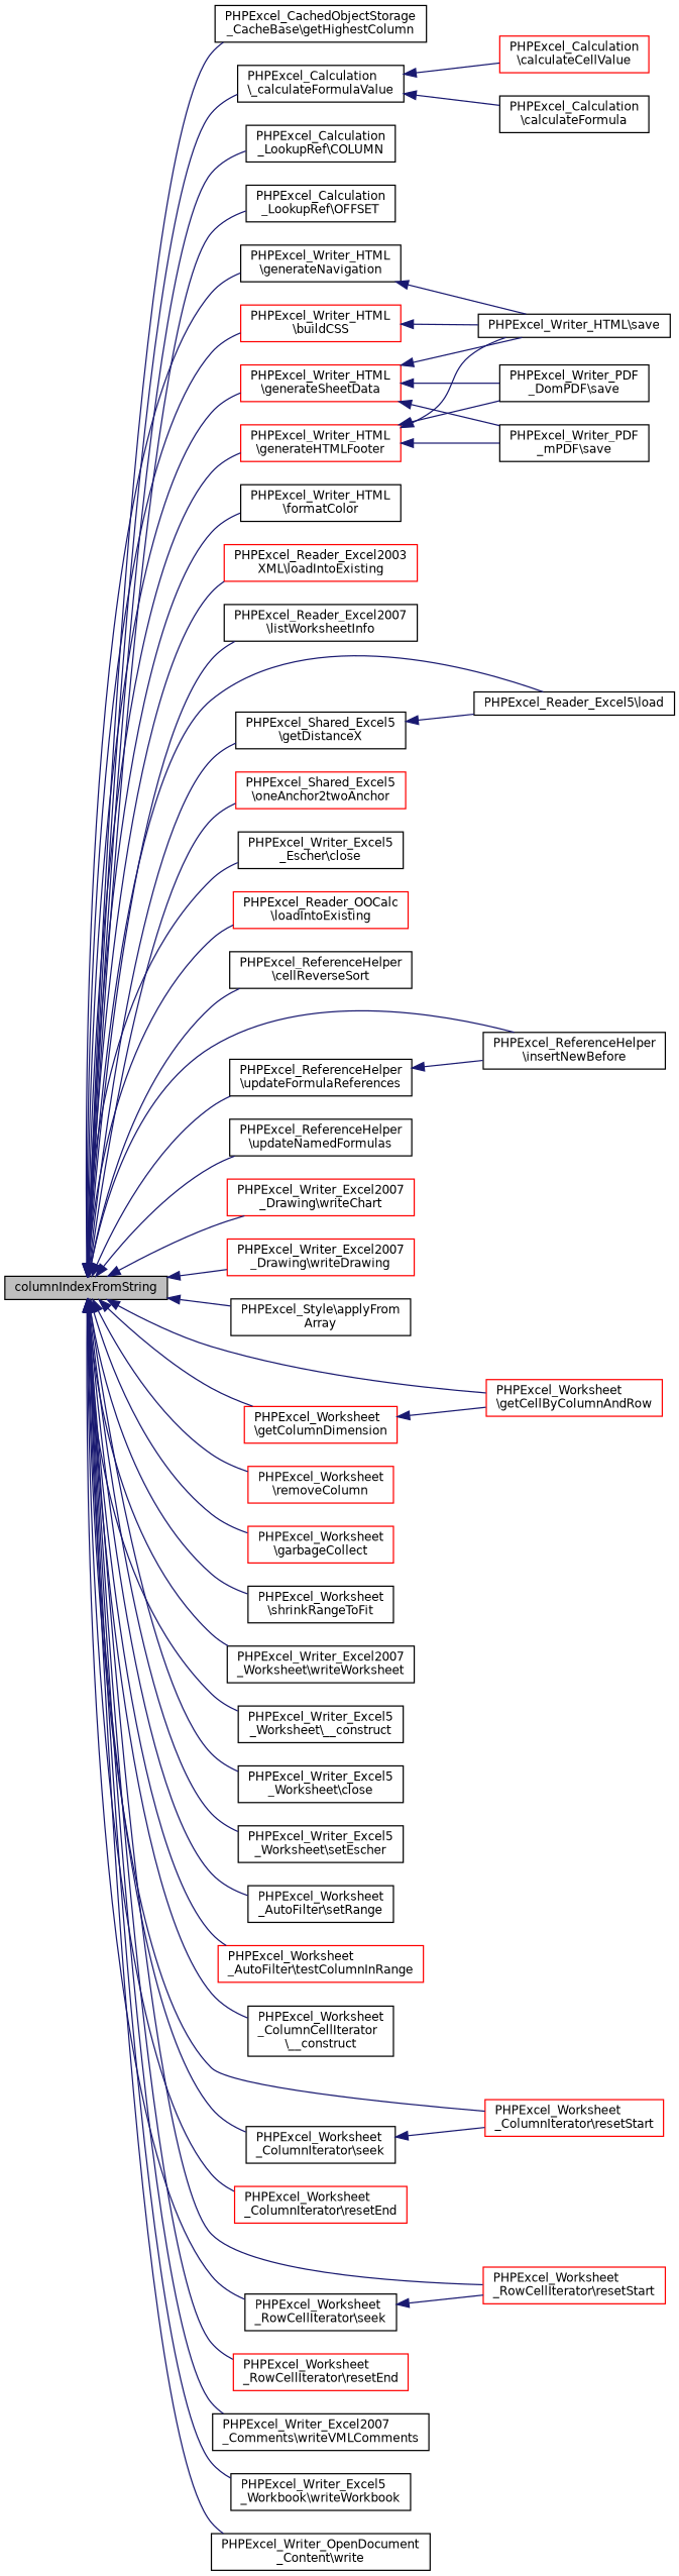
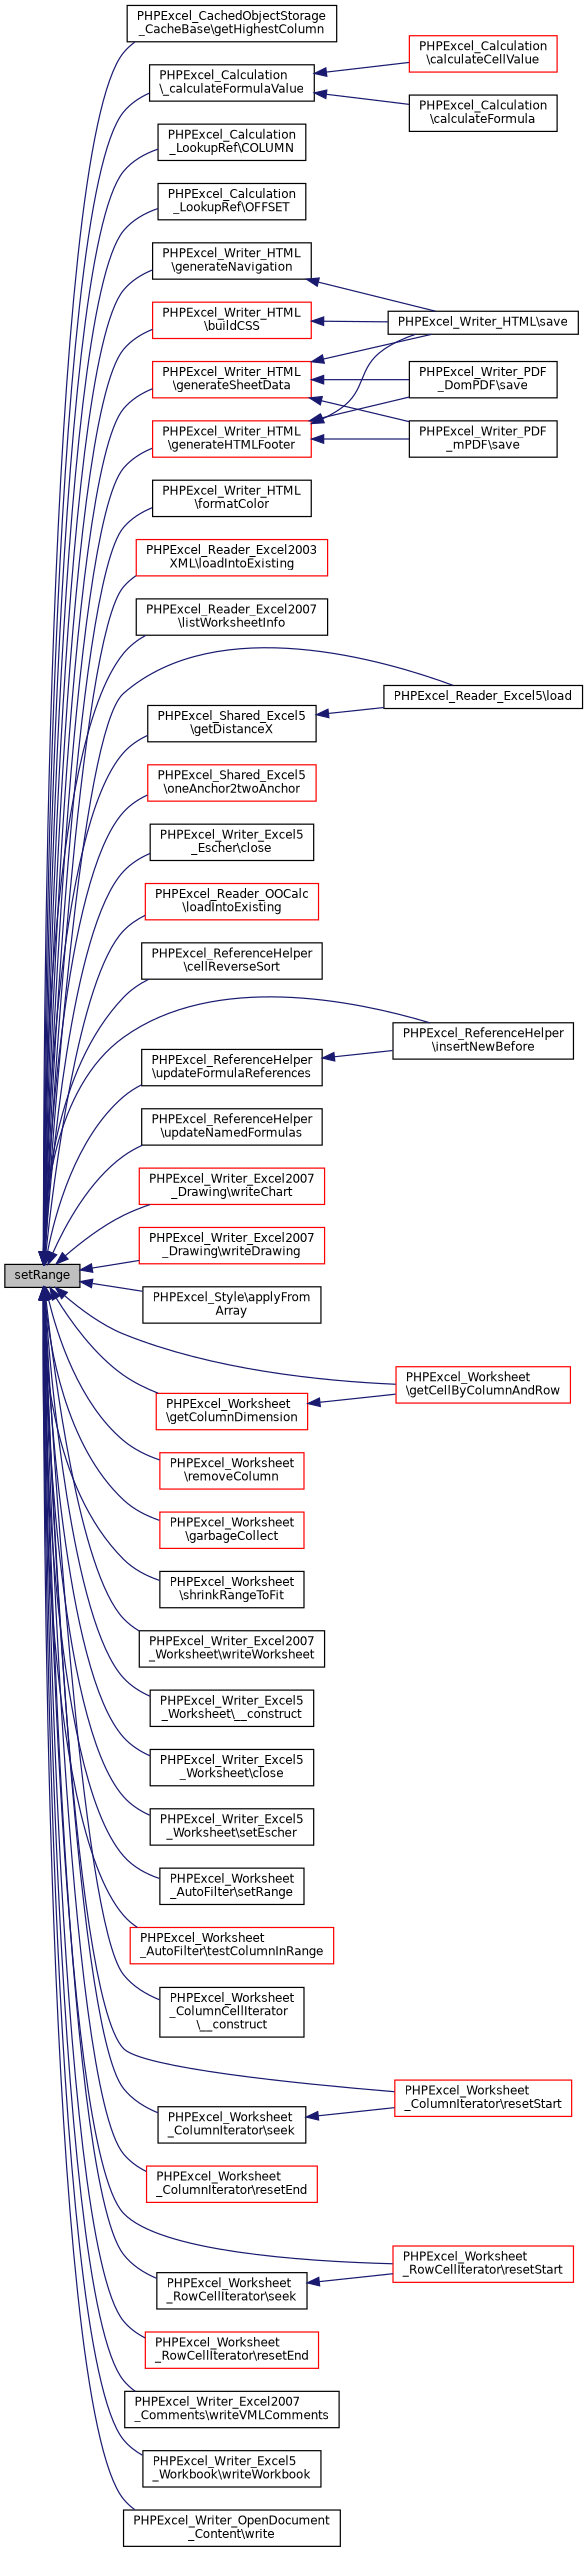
  digraph {
    rankdir=LR
    fontname="DejaVu Sans"
    node [color=black fillcolor=white fontname="DejaVu Sans" fontsize=10 shape=record style=filled]
    edge [color=midnightblue dir=back fontname="DejaVu Sans" fontsize=10 labelfontname=Helvetica labelfontsize=10 style=solid]
-   n1 [fillcolor=grey75 fontcolor=black height=0.2 label=columnIndexFromString width=0.4]
+   n1 [fillcolor=grey75 fontcolor=black height=0.2 label=setRange width=0.4]
    n2 [height=0.2 label="PHPExcel_CachedObjectStorage\l_CacheBase\\getHighestColumn" width=0.4]
    n3 [height=0.2 label="PHPExcel_Calculation\l\\_calculateFormulaValue" width=0.4]
    n4 [height=0.2 label="PHPExcel_Calculation\l_LookupRef\\COLUMN" width=0.4]
    n5 [height=0.2 label="PHPExcel_Calculation\l_LookupRef\\OFFSET" width=0.4]
    n6 [color=red height=0.2 label="PHPExcel_Writer_HTML\l\\generateSheetData" width=0.4]
    n7 [height=0.2 label="PHPExcel_Writer_HTML\l\\generateNavigation" width=0.4]
    n8 [color=red height=0.2 label="PHPExcel_Writer_HTML\l\\buildCSS" width=0.4]
    n9 [color=red height=0.2 label="PHPExcel_Writer_HTML\l\\generateHTMLFooter" width=0.4]
    n10 [height=0.2 label="PHPExcel_Writer_HTML\l\\formatColor" width=0.4]
    n11 [color=red height=0.2 label="PHPExcel_Reader_Excel2003\lXML\\loadIntoExisting" width=0.4]
    n12 [height=0.2 label="PHPExcel_Reader_Excel2007\l\\listWorksheetInfo" width=0.4]
    n13 [height=0.2 label="PHPExcel_Reader_Excel5\\load" width=0.4]
    n14 [height=0.2 label="PHPExcel_Shared_Excel5\l\\getDistanceX" width=0.4]
    n15 [color=red height=0.2 label="PHPExcel_Shared_Excel5\l\\oneAnchor2twoAnchor" width=0.4]
    n16 [height=0.2 label="PHPExcel_Writer_Excel5\l_Escher\\close" width=0.4]
    n17 [color=red height=0.2 label="PHPExcel_Reader_OOCalc\l\\loadIntoExisting" width=0.4]
    n18 [height=0.2 label="PHPExcel_ReferenceHelper\l\\cellReverseSort" width=0.4]
    n19 [height=0.2 label="PHPExcel_ReferenceHelper\l\\insertNewBefore" width=0.4]
    n20 [height=0.2 label="PHPExcel_ReferenceHelper\l\\updateFormulaReferences" width=0.4]
    n21 [height=0.2 label="PHPExcel_ReferenceHelper\l\\updateNamedFormulas" width=0.4]
    n22 [color=red height=0.2 label="PHPExcel_Writer_Excel2007\l_Drawing\\writeChart" width=0.4]
    n23 [color=red height=0.2 label="PHPExcel_Writer_Excel2007\l_Drawing\\writeDrawing" width=0.4]
    n24 [height=0.2 label="PHPExcel_Style\\applyFrom\lArray" width=0.4]
    n25 [color=red height=0.2 label="PHPExcel_Worksheet\l\\getCellByColumnAndRow" width=0.4]
    n26 [color=red height=0.2 label="PHPExcel_Worksheet\l\\getColumnDimension" width=0.4]
    n27 [color=red height=0.2 label="PHPExcel_Worksheet\l\\removeColumn" width=0.4]
    n28 [color=red height=0.2 label="PHPExcel_Worksheet\l\\garbageCollect" width=0.4]
    n29 [height=0.2 label="PHPExcel_Worksheet\l\\shrinkRangeToFit" width=0.4]
    n30 [height=0.2 label="PHPExcel_Writer_Excel2007\l_Worksheet\\writeWorksheet" width=0.4]
    n31 [height=0.2 label="PHPExcel_Writer_Excel5\l_Worksheet\\__construct" width=0.4]
    n32 [height=0.2 label="PHPExcel_Writer_Excel5\l_Worksheet\\close" width=0.4]
    n33 [height=0.2 label="PHPExcel_Writer_Excel5\l_Worksheet\\setEscher" width=0.4]
    n34 [height=0.2 label="PHPExcel_Worksheet\l_AutoFilter\\setRange" width=0.4]
    n35 [color=red height=0.2 label="PHPExcel_Worksheet\l_AutoFilter\\testColumnInRange" width=0.4]
    n36 [height=0.2 label="PHPExcel_Worksheet\l_ColumnCellIterator\l\\__construct" width=0.4]
    n37 [color=red height=0.2 label="PHPExcel_Worksheet\l_ColumnIterator\\resetStart" width=0.4]
    n38 [color=red height=0.2 label="PHPExcel_Worksheet\l_ColumnIterator\\resetEnd" width=0.4]
    n39 [height=0.2 label="PHPExcel_Worksheet\l_ColumnIterator\\seek" width=0.4]
    n40 [color=red height=0.2 label="PHPExcel_Worksheet\l_RowCellIterator\\resetStart" width=0.4]
    n41 [color=red height=0.2 label="PHPExcel_Worksheet\l_RowCellIterator\\resetEnd" width=0.4]
    n42 [height=0.2 label="PHPExcel_Worksheet\l_RowCellIterator\\seek" width=0.4]
    n43 [height=0.2 label="PHPExcel_Writer_Excel2007\l_Comments\\writeVMLComments" width=0.4]
    n44 [height=0.2 label="PHPExcel_Writer_Excel5\l_Workbook\\writeWorkbook" width=0.4]
    n45 [height=0.2 label="PHPExcel_Writer_OpenDocument\l_Content\\write" width=0.4]
    n46 [color=red height=0.2 label="PHPExcel_Calculation\l\\calculateCellValue" width=0.4]
    n47 [height=0.2 label="PHPExcel_Calculation\l\\calculateFormula" width=0.4]
    n48 [height=0.2 label="PHPExcel_Writer_HTML\\save" width=0.4]
    n49 [height=0.2 label="PHPExcel_Writer_PDF\l_DomPDF\\save" width=0.4]
    n50 [height=0.2 label="PHPExcel_Writer_PDF\l_mPDF\\save" width=0.4]
    n1 -> n2
    n1 -> n3
    n1 -> n4
    n1 -> n5
    n1 -> n6
    n1 -> n7
    n1 -> n8
    n1 -> n9
    n1 -> n10
    n1 -> n11
    n1 -> n12
    n1 -> n13
    n1 -> n14
    n1 -> n15
    n1 -> n16
    n1 -> n17
    n1 -> n18
    n1 -> n19
    n1 -> n20
    n1 -> n21
    n1 -> n22
    n1 -> n23
    n1 -> n24
    n1 -> n25
    n1 -> n26
    n1 -> n27
    n1 -> n28
    n1 -> n29
    n1 -> n30
    n1 -> n31
    n1 -> n32
    n1 -> n33
    n1 -> n34
    n1 -> n35
    n1 -> n36
    n1 -> n37
    n1 -> n38
    n1 -> n39
    n1 -> n40
    n1 -> n41
    n1 -> n42
    n1 -> n43
    n1 -> n44
    n1 -> n45
    n3 -> n46
    n3 -> n47
    n6 -> n48
    n6 -> n49
    n6 -> n50
    n7 -> n48
    n8 -> n48
    n9 -> n48
    n9 -> n49
    n9 -> n50
    n14 -> n13
    n20 -> n19
    n26 -> n25
    n39 -> n37
    n42 -> n40
  }
